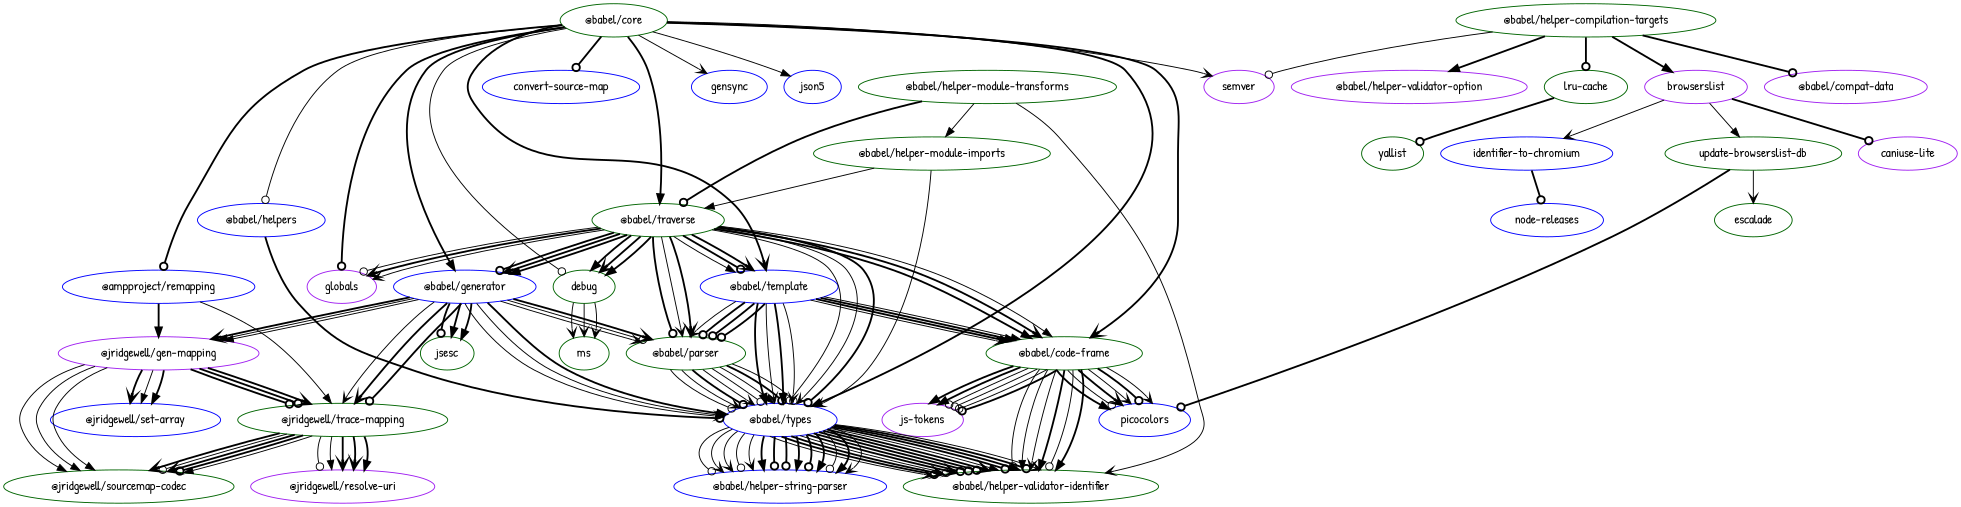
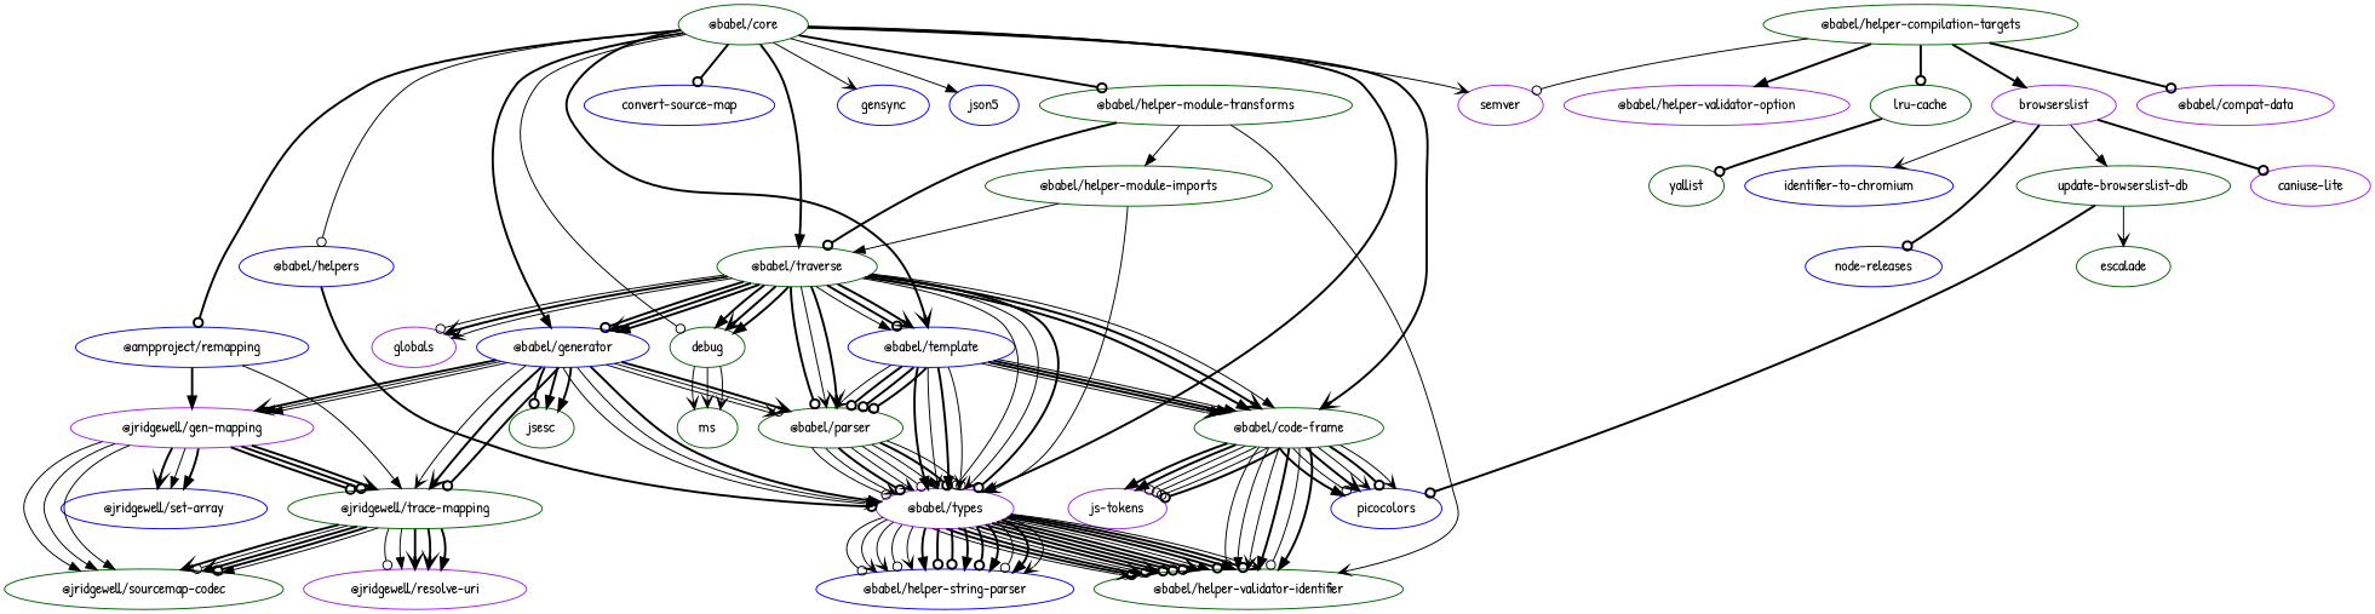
  digraph {
    fontname="Patrick Hand"
    node [color=darkgreen fontname="Patrick Hand"]
    edge [arrowhead=odot fontname="Patrick Hand" style=bold]
    n1 [height=0.5 label="@babel/core" width=1.6112]
    n2 [color=blue height=0.5 label="@ampproject/remapping" width=2.8908]
    n3 [height=0.5 label="@babel/code-frame" width=2.3505]
    n4 [color=blue height=0.5 label="@babel/generator" width=2.1373]
-   n5 [color=blue height=0.5 label="@babel/types" width=1.7108]
+   n5 [color=purple height=0.5 label="@babel/types" width=1.7108]
    n6 [color=purple height=0.5 label=semver width=1.0568]
    n7 [height=0.5 label="@babel/helper-module-transforms" width=3.8717]
    n8 [height=0.5 label="@babel/traverse" width=1.9809]
    n9 [color=blue height=0.5 label="@babel/template" width=2.0662]
    n10 [height=0.5 label=debug width=0.92884]
    n11 [color=blue height=0.5 label="@babel/helpers" width=1.9098]
    n12 [color=blue height=0.5 label="convert-source-map" width=2.3647]
    n13 [color=blue height=0.5 label=gensync width=1.1421]
    n14 [color=blue height=0.5 label=json5 width=0.85775]
    n15 [color=purple height=0.5 label="@jridgewell/gen-mapping" width=3.0187]
    n16 [height=0.5 label="@jridgewell/trace-mapping" width=3.1467]
    n17 [height=0.5 label="@babel/helper-validator-identifier" width=3.8291]
    n18 [color=purple height=0.5 label="js-tokens" width=1.2274]
    n19 [color=blue height=0.5 label=picocolors width=1.3696]
    n20 [height=0.5 label="@babel/parser" width=1.7961]
    n21 [height=0.5 label=jsesc width=0.80088]
    n22 [color=blue height=0.5 label="@babel/helper-string-parser" width=3.1893]
    n23 [height=0.5 label="@babel/helper-compilation-targets" width=3.9002]
    n24 [color=purple height=0.5 label="@babel/compat-data" width=2.45]
    n25 [color=purple height=0.5 label="@babel/helper-validator-option" width=3.5447]
    n26 [color=purple height=0.5 label=browserslist width=1.5402]
    n27 [height=0.5 label="lru-cache" width=1.2558]
    n28 [height=0.5 label="@babel/helper-module-imports" width=3.559]
    n29 [color=purple height=0.5 label=globals width=1.0426]
    n30 [height=0.5 label=ms width=0.75]
    n31 [color=blue height=0.5 label="@jridgewell/set-array" width=2.5496]
    n32 [height=0.5 label="@jridgewell/sourcemap-codec" width=3.4594]
    n33 [color=purple height=0.5 label="@jridgewell/resolve-uri" width=2.7628]
    n34 [color=purple height=0.5 label="caniuse-lite" width=1.4833]
    n35 [color=blue height=0.5 label="identifier-to-chromium" width=2.578]
    n36 [color=blue height=0.5 label="node-releases" width=1.6965]
    n37 [height=0.5 label="update-browserslist-db" width=2.6491]
    n38 [height=0.5 label=yallist width=0.92884]
    n39 [height=0.5 label=escalade width=1.1705]
    n1 -> n2
    n1 -> n3 [arrowhead=vee]
    n1 -> n4 [arrowhead=normal]
    n1 -> n5 [arrowhead=normal]
    n1 -> n6 [arrowhead=vee style=solid]
-   n1 -> n29
+   n1 -> n7
    n1 -> n8 [arrowhead=normal]
    n1 -> n9 [arrowhead=vee]
    n1 -> n10 [style=solid]
    n1 -> n11 [style=solid]
    n1 -> n12
    n1 -> n13 [arrowhead=vee style=solid]
    n1 -> n14 [arrowhead=normal style=solid]
    n2 -> n15 [arrowhead=normal]
    n2 -> n16 [arrowhead=normal style=solid]
    n3 -> n17 [style=solid]
    n3 -> n17 [arrowhead=normal style=solid]
    n3 -> n17 [arrowhead=vee style=solid]
    n3 -> n17 [arrowhead=normal]
    n3 -> n17 [style=solid]
    n3 -> n17 [arrowhead=normal]
    n3 -> n18 [arrowhead=normal]
    n3 -> n18 [arrowhead=normal]
    n3 -> n18 [style=solid]
    n3 -> n18 [style=solid]
    n3 -> n18 [style=solid]
    n3 -> n18
    n3 -> n19 [arrowhead=normal]
    n3 -> n19 [style=solid]
    n3 -> n19 [arrowhead=vee]
    n3 -> n19 [arrowhead=vee style=solid]
    n3 -> n19
    n3 -> n19 [arrowhead=vee style=solid]
    n4 -> n5 [arrowhead=vee style=solid]
    n4 -> n5 [arrowhead=normal style=solid]
    n4 -> n5 [arrowhead=normal]
    n4 -> n15 [arrowhead=vee]
    n4 -> n15 [arrowhead=normal style=solid]
    n4 -> n15 [arrowhead=normal style=solid]
    n4 -> n16 [arrowhead=vee style=solid]
    n4 -> n16 [arrowhead=vee]
    n4 -> n16
    n4 -> n20 [arrowhead=vee style=solid]
    n4 -> n20 [style=solid]
    n4 -> n20 [arrowhead=vee]
    n4 -> n21
    n4 -> n21 [arrowhead=normal]
    n4 -> n21 [arrowhead=normal]
    n5 -> n17 [arrowhead=vee style=solid]
    n5 -> n17
    n5 -> n17 [arrowhead=vee]
    n5 -> n17 [style=solid]
    n5 -> n17 [arrowhead=vee]
    n5 -> n17
    n5 -> n17
    n5 -> n17
    n5 -> n17 [arrowhead=vee]
    n5 -> n17 [arrowhead=normal style=solid]
    n5 -> n17
    n5 -> n17 [arrowhead=normal]
    n5 -> n17
    n5 -> n17 [arrowhead=vee style=solid]
    n5 -> n22 [style=solid]
    n5 -> n22 [arrowhead=vee style=solid]
    n5 -> n22 [arrowhead=vee style=solid]
    n5 -> n22 [style=solid]
    n5 -> n22 [arrowhead=vee style=solid]
    n5 -> n22 [arrowhead=normal]
    n5 -> n22
    n5 -> n22
    n5 -> n22 [arrowhead=normal]
    n5 -> n22
    n5 -> n22 [arrowhead=normal]
    n5 -> n22 [style=solid]
    n5 -> n22 [arrowhead=normal]
    n5 -> n22 [arrowhead=vee style=solid]
    n7 -> n8
    n7 -> n17 [arrowhead=vee style=solid]
    n7 -> n28 [arrowhead=normal style=solid]
    n8 -> n3 [arrowhead=normal]
    n8 -> n3 [arrowhead=vee]
    n8 -> n3 [arrowhead=normal style=solid]
    n8 -> n4
    n8 -> n4 [arrowhead=vee]
    n8 -> n4 [arrowhead=normal]
    n8 -> n5 [style=solid]
    n8 -> n5 [arrowhead=vee style=solid]
    n8 -> n5
    n8 -> n9 [arrowhead=normal style=solid]
    n8 -> n9
    n8 -> n9 [arrowhead=vee]
    n8 -> n10 [arrowhead=normal]
    n8 -> n10 [arrowhead=vee]
    n8 -> n10 [arrowhead=normal]
    n8 -> n20
    n8 -> n20 [arrowhead=vee style=solid]
    n8 -> n20 [arrowhead=vee]
    n8 -> n29 [style=solid]
    n8 -> n29 [arrowhead=vee]
    n8 -> n29 [arrowhead=vee style=solid]
    n9 -> n3 [arrowhead=vee style=solid]
    n9 -> n3 [arrowhead=normal]
    n9 -> n3 [arrowhead=normal]
    n9 -> n3 [arrowhead=normal style=solid]
    n9 -> n5 [arrowhead=normal]
    n9 -> n5 [arrowhead=vee style=solid]
    n9 -> n5 [arrowhead=normal]
    n9 -> n5 [arrowhead=vee style=solid]
    n9 -> n20 [arrowhead=vee style=solid]
    n9 -> n20
    n9 -> n20
    n9 -> n20
    n10 -> n30 [arrowhead=vee style=solid]
    n10 -> n30 [arrowhead=vee style=solid]
    n10 -> n30 [arrowhead=vee style=solid]
    n11 -> n5
    n15 -> n16
    n15 -> n16
    n15 -> n16 [arrowhead=vee]
    n15 -> n31 [arrowhead=vee]
    n15 -> n31 [arrowhead=normal style=solid]
    n15 -> n31 [arrowhead=normal]
    n15 -> n32 [arrowhead=normal style=solid]
    n15 -> n32 [arrowhead=normal style=solid]
    n15 -> n32 [arrowhead=normal style=solid]
    n16 -> n32 [arrowhead=vee]
    n16 -> n32 [style=solid]
    n16 -> n32 [arrowhead=vee]
    n16 -> n32
    n16 -> n32 [arrowhead=normal style=solid]
    n16 -> n33 [style=solid]
    n16 -> n33 [arrowhead=normal style=solid]
    n16 -> n33 [arrowhead=vee]
    n16 -> n33 [arrowhead=vee]
    n16 -> n33 [arrowhead=normal]
    n20 -> n5 [style=solid]
    n20 -> n5 [arrowhead=vee style=solid]
    n20 -> n5
    n20 -> n5 [arrowhead=vee style=solid]
    n20 -> n5 [style=solid]
    n20 -> n5 [arrowhead=normal style=solid]
    n20 -> n5
    n20 -> n5 [style=solid]
    n23 -> n6 [style=solid]
    n23 -> n24
    n23 -> n25 [arrowhead=normal]
    n23 -> n26 [arrowhead=normal]
    n23 -> n27
    n26 -> n34
    n26 -> n35 [arrowhead=vee style=solid]
-   n35 -> n36
+   n26 -> n36
    n26 -> n37 [arrowhead=normal style=solid]
    n27 -> n38
    n28 -> n5 [arrowhead=vee style=solid]
    n28 -> n8 [arrowhead=normal style=solid]
    n37 -> n19
    n37 -> n39 [arrowhead=vee style=solid]
  }
